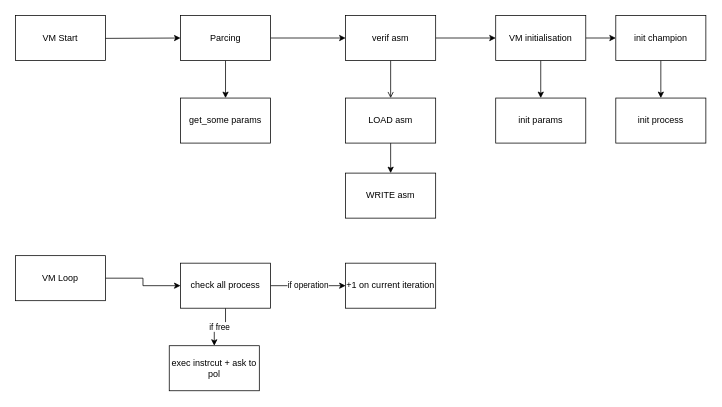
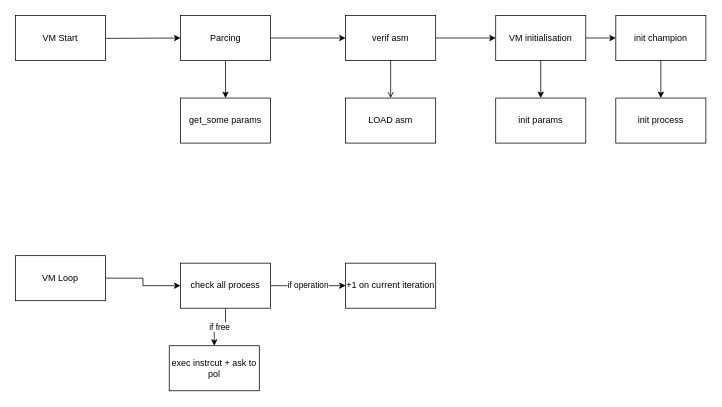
  <mxCell id="0" />
  <mxCell id="1" parent="0" />
  <mxCell id="2" style="edgeStyle=orthogonalEdgeStyle;rounded=0;orthogonalLoop=1;jettySize=auto;html=1;entryX=0;entryY=0.5;entryDx=0;entryDy=0;" parent="1" target="6" edge="1"><mxGeometry relative="1" as="geometry"><mxPoint x="40" y="50" as="sourcePoint" /></mxGeometry></mxCell>
  <mxCell id="3" value="&lt;div&gt;VM Start&lt;/div&gt;" style="rounded=0;whiteSpace=wrap;html=1;" parent="1" vertex="1"><mxGeometry x="20" y="20" width="120" height="60" as="geometry" /></mxCell>
  <mxCell id="4" style="edgeStyle=orthogonalEdgeStyle;rounded=0;orthogonalLoop=1;jettySize=auto;html=1;entryX=0.5;entryY=0;entryDx=0;entryDy=0;" parent="1" source="6" target="7" edge="1"><mxGeometry relative="1" as="geometry" /></mxCell>
  <mxCell id="5" style="edgeStyle=orthogonalEdgeStyle;rounded=0;orthogonalLoop=1;jettySize=auto;html=1;" parent="1" source="6" target="12" edge="1"><mxGeometry relative="1" as="geometry" /></mxCell>
  <mxCell id="6" value="Parcing" style="rounded=0;whiteSpace=wrap;html=1;" parent="1" vertex="1"><mxGeometry x="240" y="20" width="120" height="60" as="geometry" /></mxCell>
  <mxCell id="7" value="get_some params" style="rounded=0;whiteSpace=wrap;html=1;" parent="1" vertex="1"><mxGeometry x="240" y="130" width="120" height="60" as="geometry" /></mxCell>
- <mxCell id="8" style="edgeStyle=orthogonalEdgeStyle;rounded=0;orthogonalLoop=1;jettySize=auto;html=1;startArrow=none;" parent="1" source="13" target="9" edge="1"><mxGeometry relative="1" as="geometry"><mxPoint x="520" y="80" as="sourcePoint" /></mxGeometry></mxCell>
- <mxCell id="9" value="&lt;div&gt;WRITE asm&lt;/div&gt;" style="rounded=0;whiteSpace=wrap;html=1;" parent="1" vertex="1"><mxGeometry x="460" y="230" width="120" height="60" as="geometry" /></mxCell>
  <mxCell id="10" style="edgeStyle=orthogonalEdgeStyle;rounded=0;orthogonalLoop=1;jettySize=auto;html=1;entryX=0.5;entryY=0;entryDx=0;entryDy=0;endArrow=open;" parent="1" source="12" target="13" edge="1"><mxGeometry relative="1" as="geometry" /></mxCell>
  <mxCell id="11" style="edgeStyle=orthogonalEdgeStyle;rounded=0;orthogonalLoop=1;jettySize=auto;html=1;entryX=0;entryY=0.5;entryDx=0;entryDy=0;" parent="1" source="12" target="16" edge="1"><mxGeometry relative="1" as="geometry" /></mxCell>
  <mxCell id="12" value="&lt;div&gt;verif asm&lt;/div&gt;" style="rounded=0;whiteSpace=wrap;html=1;" parent="1" vertex="1"><mxGeometry x="460" y="20" width="120" height="60" as="geometry" /></mxCell>
  <mxCell id="13" value="LOAD asm" style="rounded=0;whiteSpace=wrap;html=1;" parent="1" vertex="1"><mxGeometry x="460" y="130" width="120" height="60" as="geometry" /></mxCell>
  <mxCell id="14" style="edgeStyle=orthogonalEdgeStyle;rounded=0;orthogonalLoop=1;jettySize=auto;html=1;" parent="1" source="16" target="18" edge="1"><mxGeometry relative="1" as="geometry" /></mxCell>
  <mxCell id="15" style="edgeStyle=orthogonalEdgeStyle;rounded=0;orthogonalLoop=1;jettySize=auto;html=1;entryX=0.5;entryY=0;entryDx=0;entryDy=0;" parent="1" source="16" target="20" edge="1"><mxGeometry relative="1" as="geometry" /></mxCell>
  <mxCell id="16" value="VM initialisation" style="rounded=0;whiteSpace=wrap;html=1;" parent="1" vertex="1"><mxGeometry x="660" y="20" width="120" height="60" as="geometry" /></mxCell>
  <mxCell id="17" style="edgeStyle=orthogonalEdgeStyle;rounded=0;orthogonalLoop=1;jettySize=auto;html=1;entryX=0.5;entryY=0;entryDx=0;entryDy=0;" parent="1" source="18" target="19" edge="1"><mxGeometry relative="1" as="geometry" /></mxCell>
  <mxCell id="18" value="init champion" style="rounded=0;whiteSpace=wrap;html=1;" parent="1" vertex="1"><mxGeometry x="820" y="20" width="120" height="60" as="geometry" /></mxCell>
  <mxCell id="19" value="&lt;div&gt;init process&lt;/div&gt;" style="rounded=0;whiteSpace=wrap;html=1;" parent="1" vertex="1"><mxGeometry x="820" y="130" width="120" height="60" as="geometry" /></mxCell>
  <mxCell id="20" value="&lt;div&gt;init params&lt;/div&gt;" style="rounded=0;whiteSpace=wrap;html=1;" parent="1" vertex="1"><mxGeometry x="660" y="130" width="120" height="60" as="geometry" /></mxCell>
  <mxCell id="21" style="edgeStyle=orthogonalEdgeStyle;rounded=0;orthogonalLoop=1;jettySize=auto;html=1;" parent="1" source="22" target="25" edge="1"><mxGeometry relative="1" as="geometry" /></mxCell>
  <mxCell id="22" value="&lt;div&gt;VM Loop&lt;/div&gt;" style="rounded=0;whiteSpace=wrap;html=1;" parent="1" vertex="1"><mxGeometry x="20" y="340" width="120" height="60" as="geometry" /></mxCell>
  <mxCell id="23" value="if operation" style="edgeStyle=orthogonalEdgeStyle;rounded=0;orthogonalLoop=1;jettySize=auto;html=1;entryX=0;entryY=0.5;entryDx=0;entryDy=0;" parent="1" source="25" target="26" edge="1"><mxGeometry relative="1" as="geometry" /></mxCell>
  <mxCell id="24" value="if free" style="edgeStyle=orthogonalEdgeStyle;rounded=0;orthogonalLoop=1;jettySize=auto;html=1;entryX=0.5;entryY=0;entryDx=0;entryDy=0;" parent="1" source="25" target="27" edge="1"><mxGeometry relative="1" as="geometry" /></mxCell>
  <mxCell id="25" value="check all process" style="rounded=0;whiteSpace=wrap;html=1;" parent="1" vertex="1"><mxGeometry x="240" y="350" width="120" height="60" as="geometry" /></mxCell>
  <mxCell id="26" value="+1 on current iteration" style="rounded=0;whiteSpace=wrap;html=1;" parent="1" vertex="1"><mxGeometry x="460" y="350" width="120" height="60" as="geometry" /></mxCell>
  <mxCell id="27" value="exec instrcut + ask to pol" style="rounded=0;whiteSpace=wrap;html=1;" parent="1" vertex="1"><mxGeometry x="225" y="460" width="120" height="60" as="geometry" /></mxCell>
